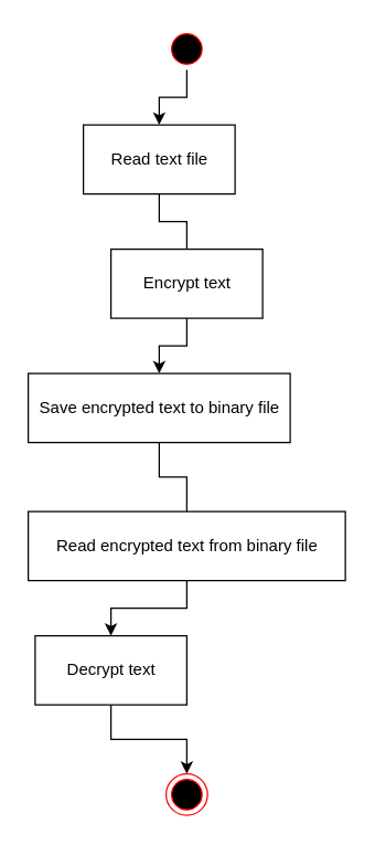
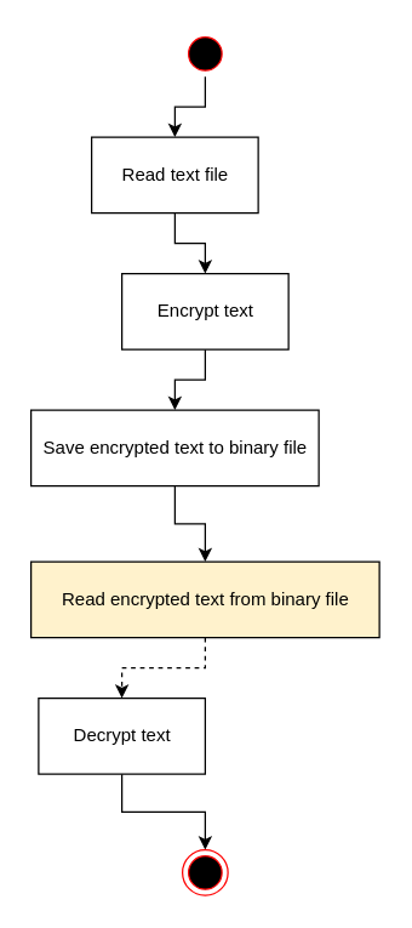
  <mxCell id="0" />
  <mxCell id="1" parent="0" />
  <mxCell id="2" style="edgeStyle=orthogonalEdgeStyle;rounded=0;orthogonalLoop=1;jettySize=auto;html=1;exitX=0.5;exitY=1;exitDx=0;exitDy=0;entryX=0.5;entryY=0;entryDx=0;entryDy=0;" edge="1" parent="1" source="3" target="5"><mxGeometry relative="1" as="geometry" /></mxCell>
  <mxCell id="3" value="" style="ellipse;html=1;shape=startState;fillColor=#000000;strokeColor=#ff0000;" vertex="1" parent="1"><mxGeometry x="120" y="20" width="30" height="30" as="geometry" /></mxCell>
- <mxCell id="4" style="edgeStyle=orthogonalEdgeStyle;rounded=0;orthogonalLoop=1;jettySize=auto;html=1;exitX=0.5;exitY=1;exitDx=0;exitDy=0;entryX=0.5;entryY=0;entryDx=0;entryDy=0;endArrow=none;" edge="1" parent="1" source="5" target="7"><mxGeometry relative="1" as="geometry" /></mxCell>
+ <mxCell id="4" style="edgeStyle=orthogonalEdgeStyle;rounded=0;orthogonalLoop=1;jettySize=auto;html=1;exitX=0.5;exitY=1;exitDx=0;exitDy=0;entryX=0.5;entryY=0;entryDx=0;entryDy=0;" edge="1" parent="1" source="5" target="7"><mxGeometry relative="1" as="geometry" /></mxCell>
  <mxCell id="5" value="Read text file" style="html=1;" vertex="1" parent="1"><mxGeometry x="60" y="90" width="110" height="50" as="geometry" /></mxCell>
  <mxCell id="6" style="edgeStyle=orthogonalEdgeStyle;rounded=0;orthogonalLoop=1;jettySize=auto;html=1;exitX=0.5;exitY=1;exitDx=0;exitDy=0;entryX=0.5;entryY=0;entryDx=0;entryDy=0;" edge="1" parent="1" source="7" target="9"><mxGeometry relative="1" as="geometry" /></mxCell>
  <mxCell id="7" value="Encrypt text" style="html=1;" vertex="1" parent="1"><mxGeometry x="80" y="180" width="110" height="50" as="geometry" /></mxCell>
- <mxCell id="8" style="edgeStyle=orthogonalEdgeStyle;rounded=0;orthogonalLoop=1;jettySize=auto;html=1;exitX=0.5;exitY=1;exitDx=0;exitDy=0;entryX=0.5;entryY=0;entryDx=0;entryDy=0;endArrow=none;" edge="1" parent="1" source="9" target="11"><mxGeometry relative="1" as="geometry" /></mxCell>
+ <mxCell id="8" style="edgeStyle=orthogonalEdgeStyle;rounded=0;orthogonalLoop=1;jettySize=auto;html=1;exitX=0.5;exitY=1;exitDx=0;exitDy=0;entryX=0.5;entryY=0;entryDx=0;entryDy=0;" edge="1" parent="1" source="9" target="11"><mxGeometry relative="1" as="geometry" /></mxCell>
  <mxCell id="9" value="Save encrypted text to binary file" style="html=1;" vertex="1" parent="1"><mxGeometry x="20" y="270" width="190" height="50" as="geometry" /></mxCell>
- <mxCell id="10" style="edgeStyle=orthogonalEdgeStyle;rounded=0;orthogonalLoop=1;jettySize=auto;html=1;exitX=0.5;exitY=1;exitDx=0;exitDy=0;entryX=0.5;entryY=0;entryDx=0;entryDy=0;" edge="1" parent="1" source="11" target="13"><mxGeometry relative="1" as="geometry" /></mxCell>
- <mxCell id="11" value="Read encrypted text from binary file" style="html=1;" vertex="1" parent="1"><mxGeometry x="20" y="370" width="230" height="50" as="geometry" /></mxCell>
+ <mxCell id="10" style="edgeStyle=orthogonalEdgeStyle;rounded=0;orthogonalLoop=1;jettySize=auto;html=1;exitX=0.5;exitY=1;exitDx=0;exitDy=0;entryX=0.5;entryY=0;entryDx=0;entryDy=0;dashed=1;" edge="1" parent="1" source="11" target="13"><mxGeometry relative="1" as="geometry" /></mxCell>
+ <mxCell id="11" value="Read encrypted text from binary file" style="html=1;fillColor=#fff2cc;" vertex="1" parent="1"><mxGeometry x="20" y="370" width="230" height="50" as="geometry" /></mxCell>
  <mxCell id="12" style="edgeStyle=orthogonalEdgeStyle;rounded=0;orthogonalLoop=1;jettySize=auto;html=1;exitX=0.5;exitY=1;exitDx=0;exitDy=0;entryX=0.5;entryY=0;entryDx=0;entryDy=0;" edge="1" parent="1" source="13" target="14"><mxGeometry relative="1" as="geometry" /></mxCell>
  <mxCell id="13" value="Decrypt text" style="html=1;" vertex="1" parent="1"><mxGeometry x="25" y="460" width="110" height="50" as="geometry" /></mxCell>
  <mxCell id="14" value="" style="ellipse;html=1;shape=endState;fillColor=#000000;strokeColor=#ff0000;" vertex="1" parent="1"><mxGeometry x="120" y="560" width="30" height="30" as="geometry" /></mxCell>
